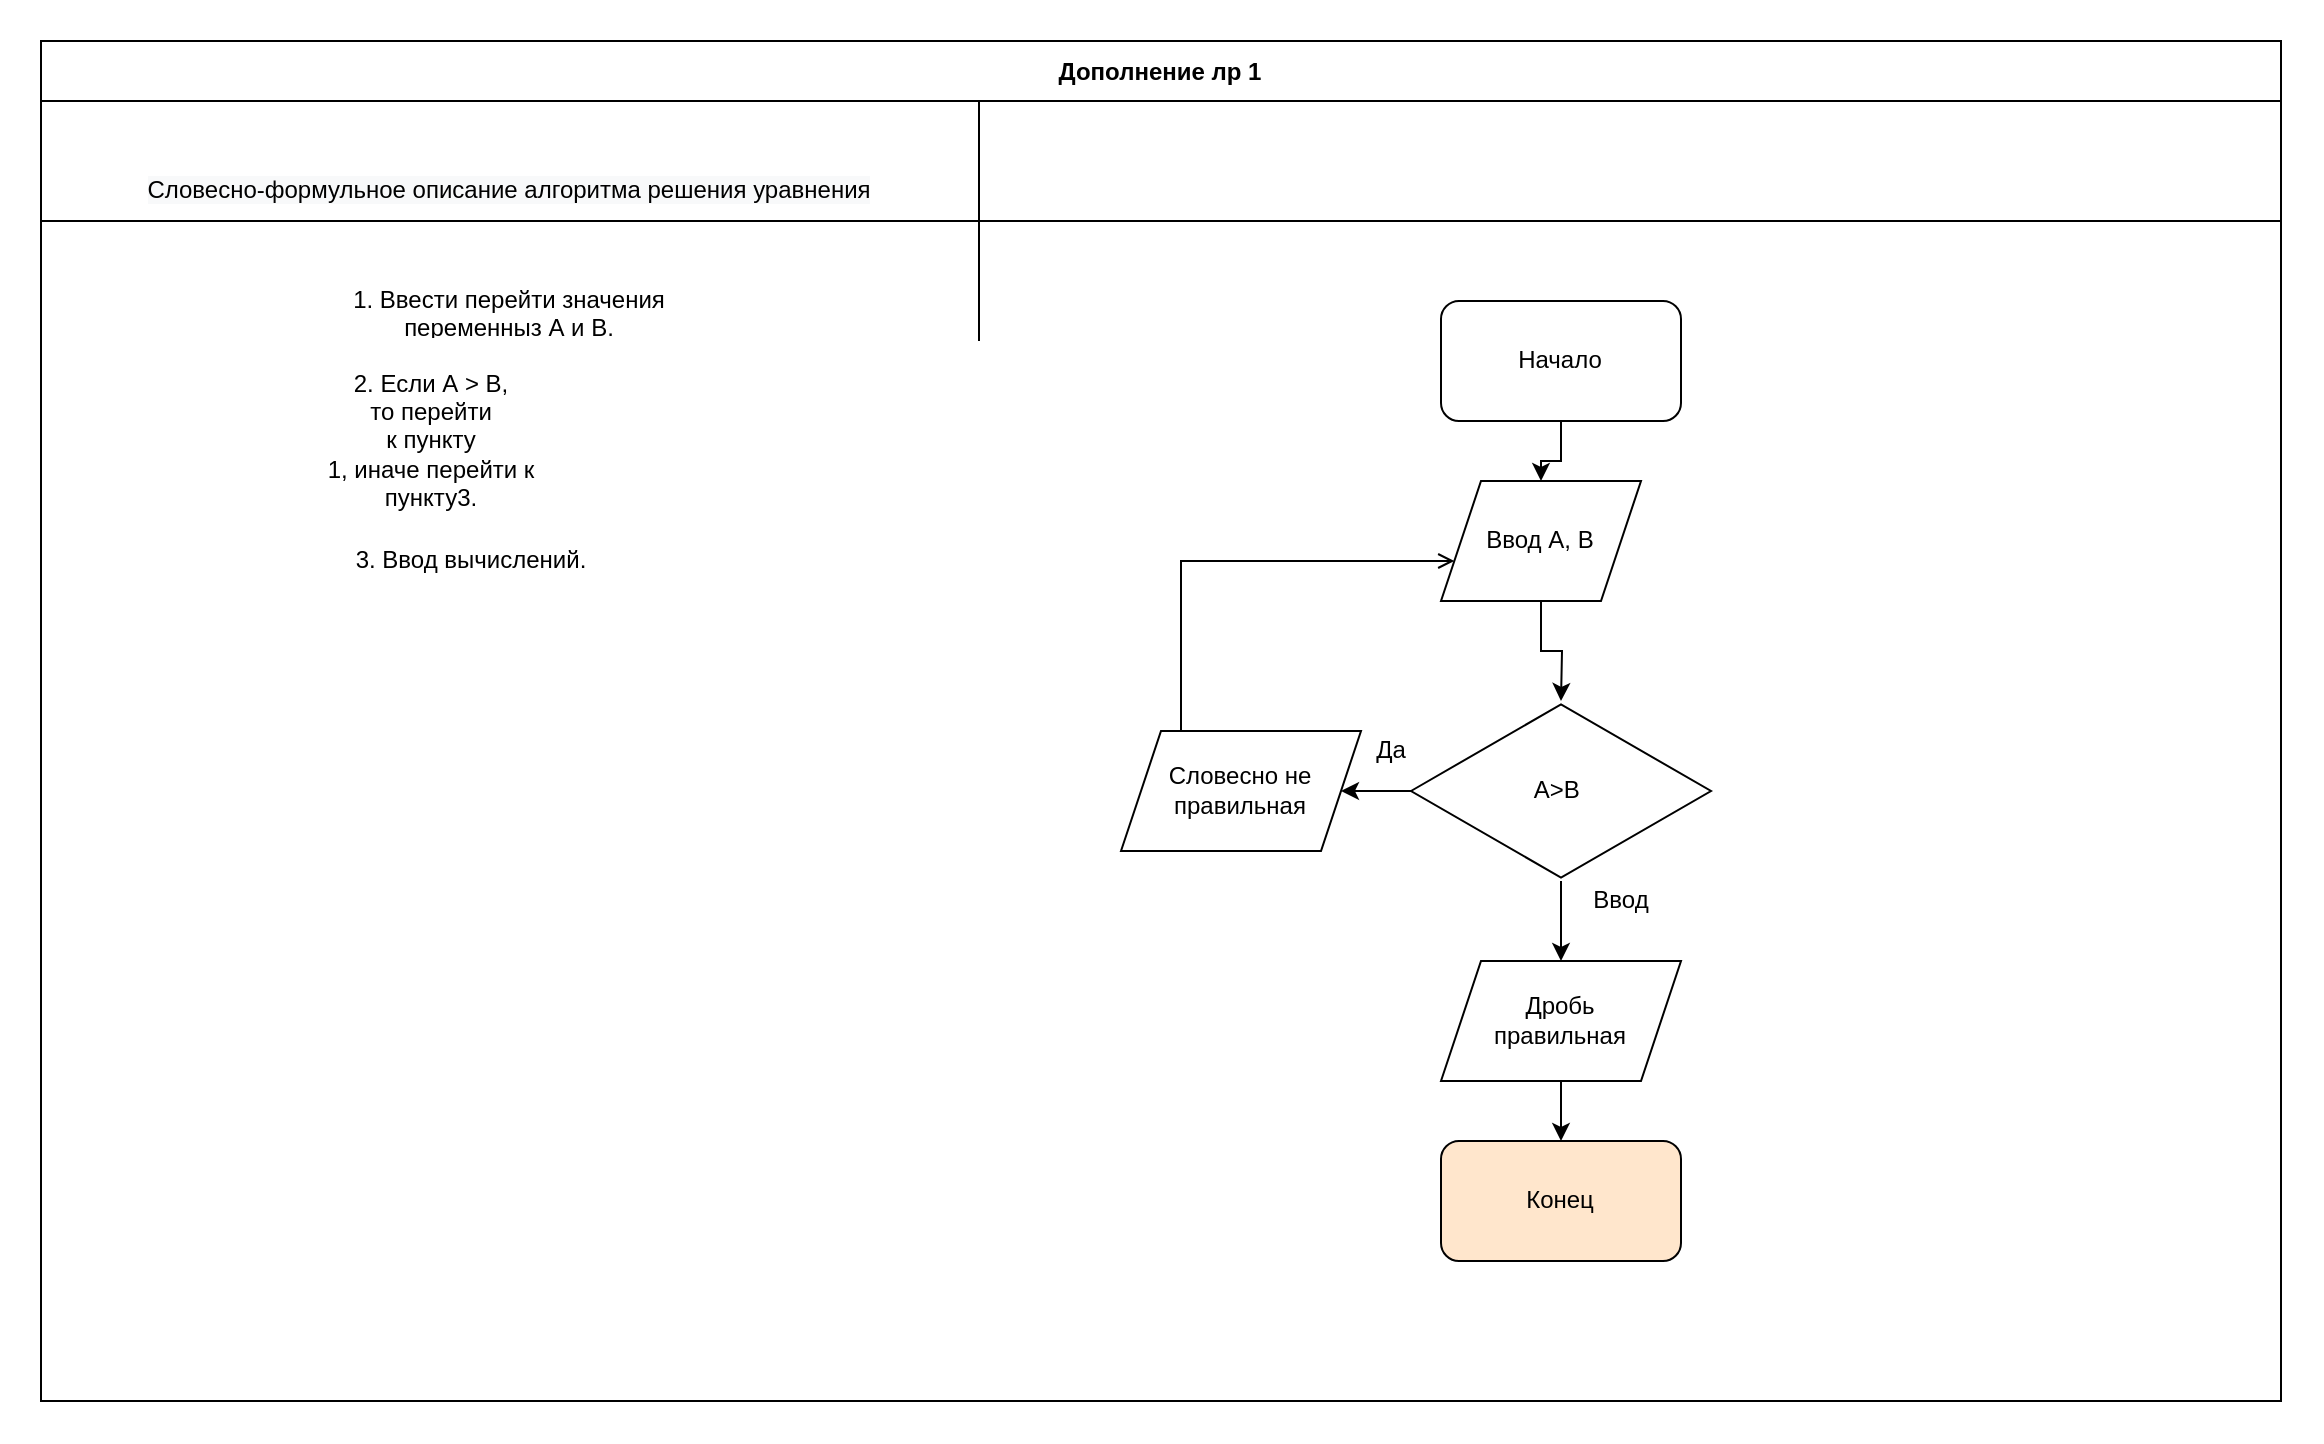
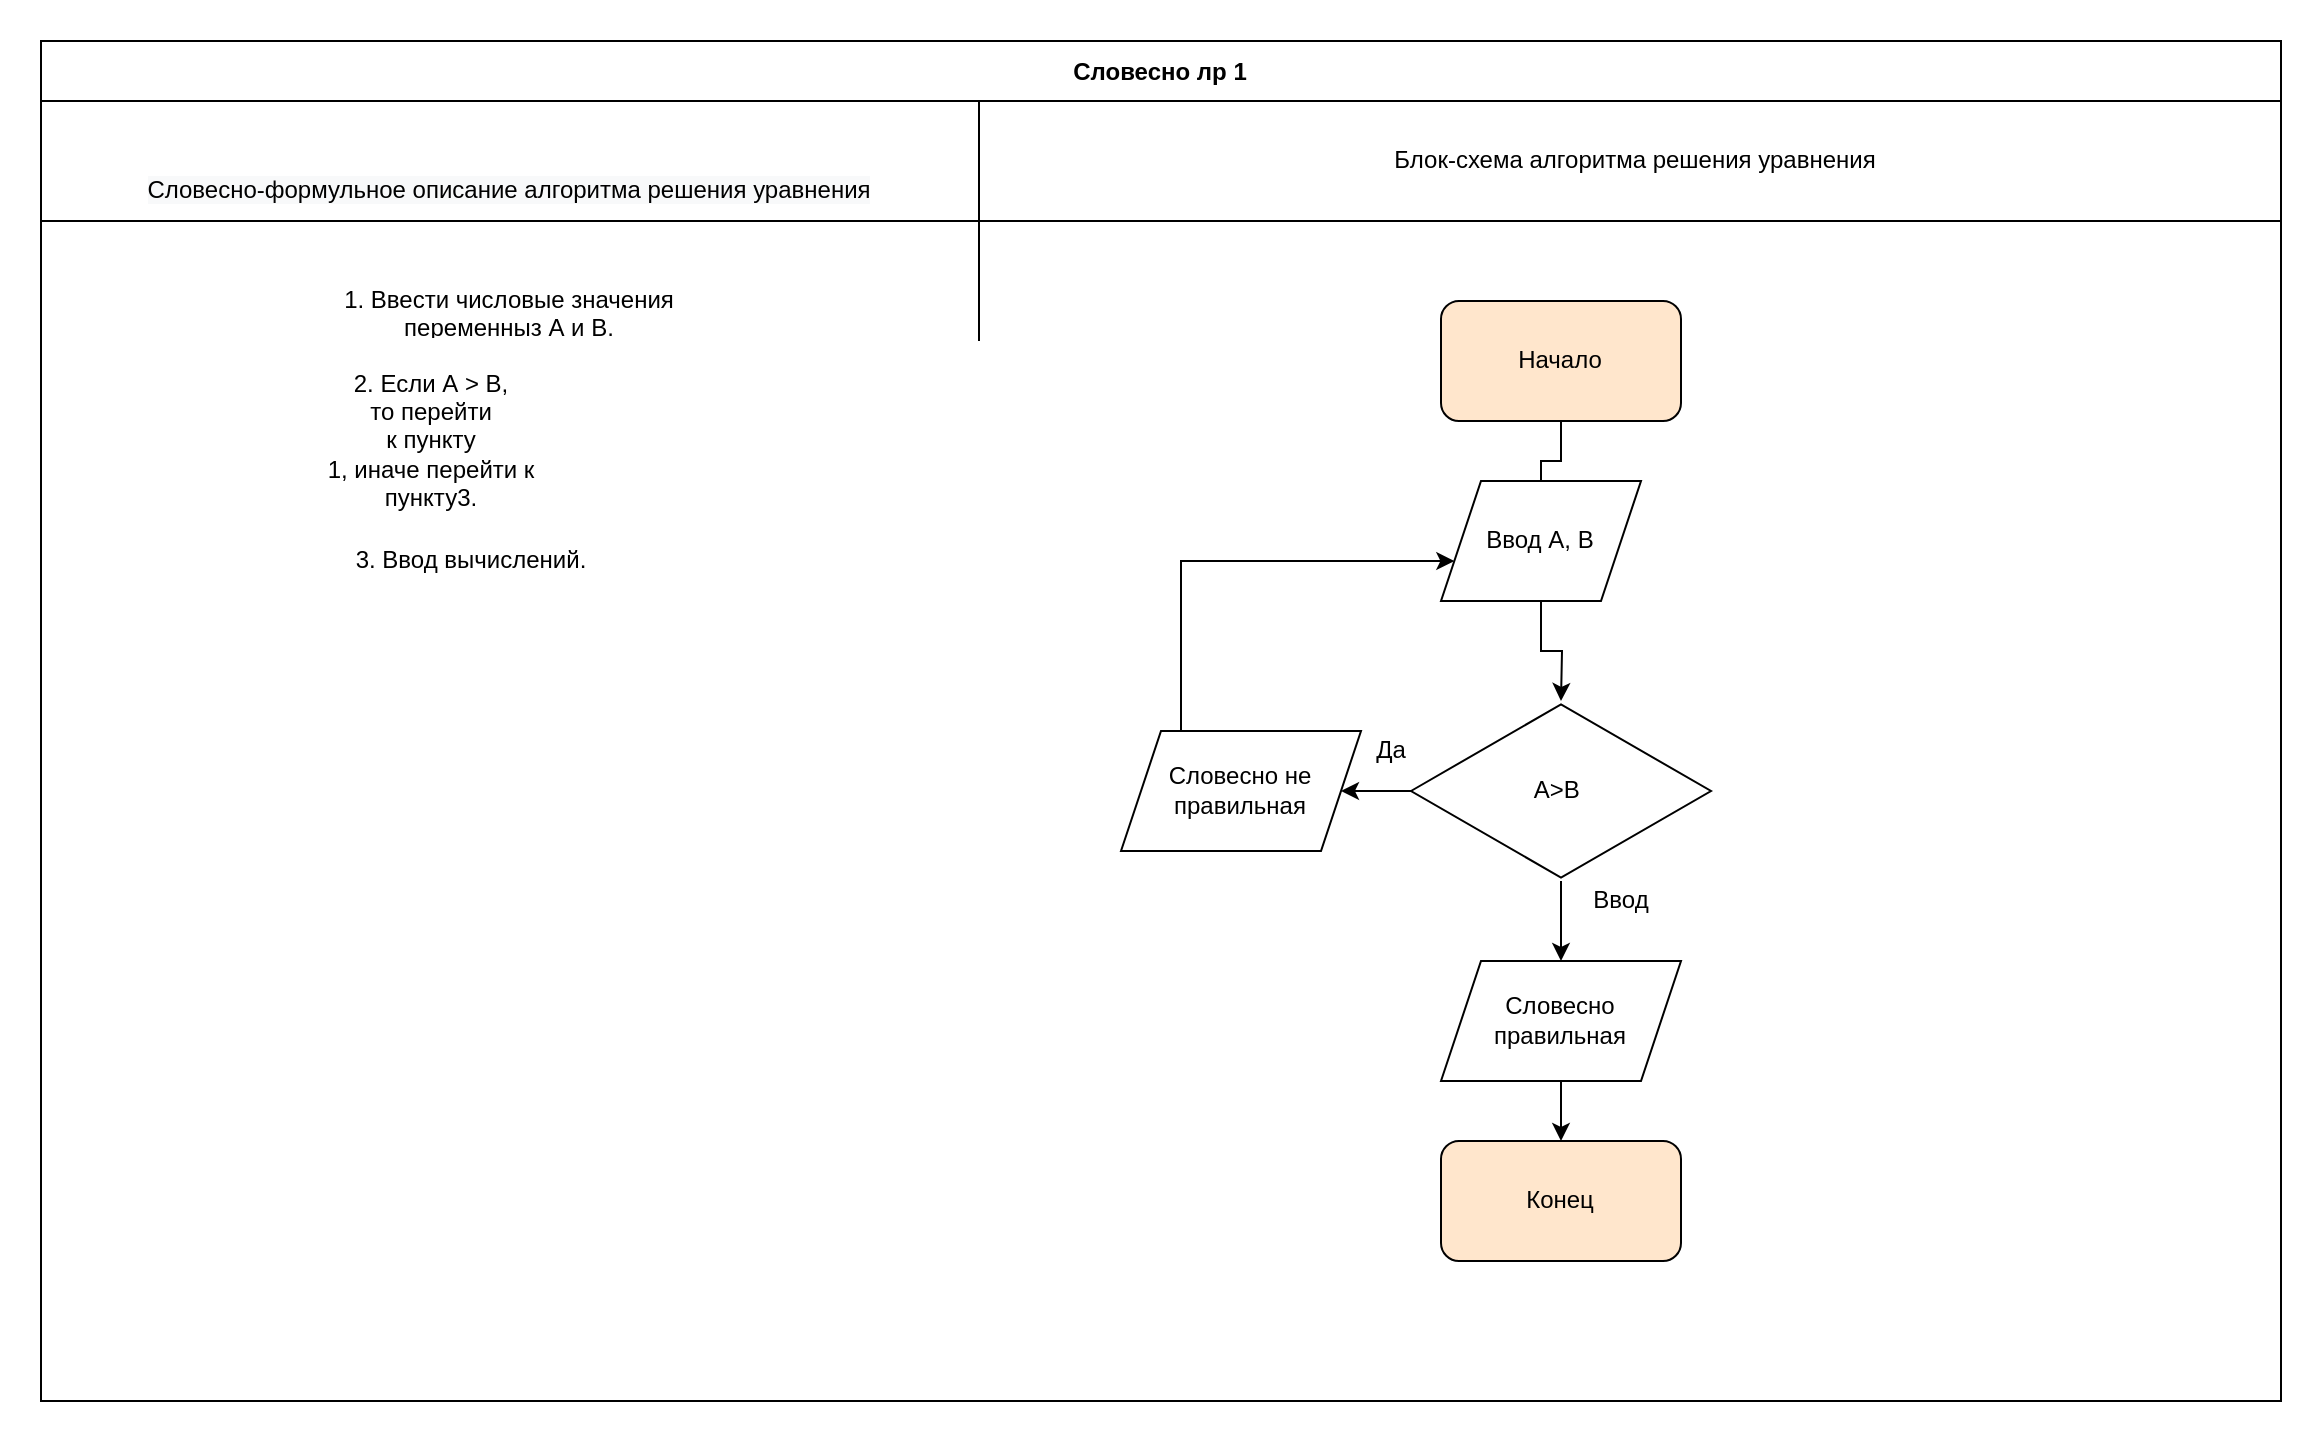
  <mxCell id="0" />
  <mxCell id="1" parent="0" />
- <mxCell id="2" value="Дополнение лр 1" style="shape=table;startSize=30;container=1;collapsible=0;childLayout=tableLayout;fixedRows=1;rowLines=0;fontStyle=1;align=center;pointerEvents=1;horizontal=1;" vertex="1" parent="1"><mxGeometry x="20" y="20" width="1120" height="680" as="geometry" /></mxCell>
+ <mxCell id="2" value="Словесно лр 1" style="shape=table;startSize=30;container=1;collapsible=0;childLayout=tableLayout;fixedRows=1;rowLines=0;fontStyle=1;align=center;pointerEvents=1;horizontal=1;" vertex="1" parent="1"><mxGeometry x="20" y="20" width="1120" height="680" as="geometry" /></mxCell>
  <mxCell id="3" value="" style="shape=partialRectangle;html=1;whiteSpace=wrap;collapsible=0;dropTarget=0;pointerEvents=1;fillColor=none;top=0;left=0;bottom=1;right=0;points=[[0,0.5],[1,0.5]];portConstraint=eastwest;" vertex="1" parent="2"><mxGeometry y="30" width="1120" height="60" as="geometry" /></mxCell>
  <mxCell id="4" value="&lt;br&gt;&lt;br&gt;&lt;span style=&quot;color: rgb(0 , 0 , 0) ; font-family: &amp;#34;helvetica&amp;#34; ; font-size: 12px ; font-style: normal ; font-weight: 400 ; letter-spacing: normal ; text-indent: 0px ; text-transform: none ; word-spacing: 0px ; background-color: rgb(248 , 249 , 250) ; display: inline ; float: none&quot;&gt;Словесно-формульное описание алгоритма решения уравнения&lt;/span&gt;" style="shape=partialRectangle;html=1;whiteSpace=wrap;connectable=0;fillColor=none;top=0;left=0;bottom=0;right=0;overflow=hidden;pointerEvents=1;align=center;verticalAlign=middle;" vertex="1" parent="3"><mxGeometry width="469" height="60" as="geometry" /></mxCell>
+ <mxCell id="5" value="&lt;span&gt;Блок-схема алгоритма решения уравнения&lt;/span&gt;" style="shape=partialRectangle;html=1;whiteSpace=wrap;connectable=0;fillColor=none;top=0;left=0;bottom=0;right=0;align=center;spacingLeft=6;overflow=hidden;pointerEvents=1;" vertex="1" parent="3"><mxGeometry x="469" width="651" height="60" as="geometry" /></mxCell>
  <mxCell id="6" value="" style="shape=partialRectangle;html=1;whiteSpace=wrap;collapsible=0;dropTarget=0;pointerEvents=1;fillColor=none;top=0;left=0;bottom=0;right=0;points=[[0,0.5],[1,0.5]];portConstraint=eastwest;" vertex="1" parent="2"><mxGeometry y="90" width="1120" height="30" as="geometry" /></mxCell>
  <mxCell id="7" value="" style="shape=partialRectangle;html=1;whiteSpace=wrap;connectable=0;fillColor=none;top=0;left=0;bottom=0;right=0;overflow=hidden;pointerEvents=1;" vertex="1" parent="6"><mxGeometry width="469" height="30" as="geometry" /></mxCell>
  <mxCell id="8" value="" style="shape=partialRectangle;html=1;whiteSpace=wrap;connectable=0;fillColor=none;top=0;left=0;bottom=0;right=0;align=left;spacingLeft=6;overflow=hidden;pointerEvents=1;" vertex="1" parent="6"><mxGeometry x="469" width="651" height="30" as="geometry" /></mxCell>
  <mxCell id="9" value="" style="shape=partialRectangle;html=1;whiteSpace=wrap;collapsible=0;dropTarget=0;pointerEvents=1;fillColor=none;top=0;left=0;bottom=0;right=0;points=[[0,0.5],[1,0.5]];portConstraint=eastwest;" vertex="1" parent="2"><mxGeometry y="120" width="1120" height="30" as="geometry" /></mxCell>
- <mxCell id="10" value="1. Ввести перейти значения&lt;br&gt;&lt;font&gt;переменныз А и В.&lt;/font&gt;" style="shape=partialRectangle;html=1;whiteSpace=wrap;connectable=0;fillColor=none;top=0;left=0;bottom=0;right=0;overflow=hidden;pointerEvents=1;" vertex="1" parent="9"><mxGeometry width="469" height="30" as="geometry" /></mxCell>
+ <mxCell id="10" value="1. Ввести числовые значения&lt;br&gt;&lt;font&gt;переменныз А и В.&lt;/font&gt;" style="shape=partialRectangle;html=1;whiteSpace=wrap;connectable=0;fillColor=none;top=0;left=0;bottom=0;right=0;overflow=hidden;pointerEvents=1;" vertex="1" parent="9"><mxGeometry width="469" height="30" as="geometry" /></mxCell>
  <mxCell id="11" value="" style="shape=partialRectangle;html=1;whiteSpace=wrap;connectable=0;fillColor=none;top=0;left=0;bottom=0;right=0;align=left;spacingLeft=6;overflow=hidden;pointerEvents=1;" vertex="1" parent="9"><mxGeometry x="469" width="651" height="30" as="geometry" /></mxCell>
- <mxCell id="12" style="edgeStyle=orthogonalEdgeStyle;rounded=0;orthogonalLoop=1;jettySize=auto;html=1;" edge="1" parent="1" source="13" target="15"><mxGeometry relative="1" as="geometry"><mxPoint x="780" y="270" as="targetPoint" /></mxGeometry></mxCell>
- <mxCell id="13" value="Начало" style="rounded=1;whiteSpace=wrap;html=1;align=center;verticalAlign=middle;" vertex="1" parent="1"><mxGeometry x="720" y="150" width="120" height="60" as="geometry" /></mxCell>
+ <mxCell id="12" style="edgeStyle=orthogonalEdgeStyle;rounded=0;orthogonalLoop=1;jettySize=auto;html=1;endArrow=none;" edge="1" parent="1" source="13" target="15"><mxGeometry relative="1" as="geometry"><mxPoint x="780" y="270" as="targetPoint" /></mxGeometry></mxCell>
+ <mxCell id="13" value="Начало" style="rounded=1;whiteSpace=wrap;html=1;align=center;verticalAlign=middle;fillColor=#ffe6cc;" vertex="1" parent="1"><mxGeometry x="720" y="150" width="120" height="60" as="geometry" /></mxCell>
  <mxCell id="14" style="edgeStyle=orthogonalEdgeStyle;rounded=0;orthogonalLoop=1;jettySize=auto;html=1;" edge="1" parent="1" source="15"><mxGeometry relative="1" as="geometry"><mxPoint x="780" y="350" as="targetPoint" /></mxGeometry></mxCell>
  <mxCell id="15" value="Ввод A, B" style="shape=parallelogram;perimeter=parallelogramPerimeter;whiteSpace=wrap;html=1;fixedSize=1;align=center;verticalAlign=middle;" vertex="1" parent="1"><mxGeometry x="720" y="240" width="100" height="60" as="geometry" /></mxCell>
  <mxCell id="16" style="edgeStyle=orthogonalEdgeStyle;rounded=0;orthogonalLoop=1;jettySize=auto;html=1;" edge="1" parent="1" source="18"><mxGeometry relative="1" as="geometry"><mxPoint x="670" y="395" as="targetPoint" /></mxGeometry></mxCell>
  <mxCell id="17" style="edgeStyle=orthogonalEdgeStyle;rounded=0;orthogonalLoop=1;jettySize=auto;html=1;" edge="1" parent="1" source="18"><mxGeometry relative="1" as="geometry"><mxPoint x="780" y="480" as="targetPoint" /></mxGeometry></mxCell>
  <mxCell id="18" value="А&amp;gt;В&amp;nbsp;" style="html=1;whiteSpace=wrap;aspect=fixed;shape=isoRectangle;align=center;verticalAlign=middle;" vertex="1" parent="1"><mxGeometry x="705" y="350" width="150" height="90" as="geometry" /></mxCell>
- <mxCell id="19" style="edgeStyle=orthogonalEdgeStyle;rounded=0;orthogonalLoop=1;jettySize=auto;html=1;endArrow=open;" edge="1" parent="1" source="20" target="15"><mxGeometry relative="1" as="geometry"><mxPoint x="620" y="280" as="targetPoint" /><Array as="points"><mxPoint x="590" y="280" /></Array></mxGeometry></mxCell>
+ <mxCell id="19" style="edgeStyle=orthogonalEdgeStyle;rounded=0;orthogonalLoop=1;jettySize=auto;html=1;" edge="1" parent="1" source="20" target="15"><mxGeometry relative="1" as="geometry"><mxPoint x="620" y="280" as="targetPoint" /><Array as="points"><mxPoint x="590" y="280" /></Array></mxGeometry></mxCell>
  <mxCell id="20" value="Словесно не&lt;br&gt;&lt;font&gt;правильная&lt;/font&gt;" style="shape=parallelogram;perimeter=parallelogramPerimeter;whiteSpace=wrap;html=1;fixedSize=1;align=center;verticalAlign=middle;" vertex="1" parent="1"><mxGeometry x="560" y="365" width="120" height="60" as="geometry" /></mxCell>
  <mxCell id="21" value="Да" style="text;html=1;align=center;verticalAlign=middle;resizable=0;points=[];autosize=1;strokeColor=none;fillColor=none;" vertex="1" parent="1"><mxGeometry x="680" y="365" width="30" height="20" as="geometry" /></mxCell>
  <mxCell id="22" value="Ввод&lt;br&gt;" style="text;html=1;align=center;verticalAlign=middle;resizable=0;points=[];autosize=1;strokeColor=none;fillColor=none;" vertex="1" parent="1"><mxGeometry x="790" y="440" width="40" height="20" as="geometry" /></mxCell>
  <mxCell id="23" style="edgeStyle=orthogonalEdgeStyle;rounded=0;orthogonalLoop=1;jettySize=auto;html=1;" edge="1" parent="1" source="24"><mxGeometry relative="1" as="geometry"><mxPoint x="780" y="570" as="targetPoint" /></mxGeometry></mxCell>
- <mxCell id="24" value="Дробь&lt;br&gt;&lt;font&gt;правильная&lt;/font&gt;" style="shape=parallelogram;perimeter=parallelogramPerimeter;whiteSpace=wrap;html=1;fixedSize=1;align=center;verticalAlign=middle;" vertex="1" parent="1"><mxGeometry x="720" y="480" width="120" height="60" as="geometry" /></mxCell>
+ <mxCell id="24" value="Словесно&lt;br&gt;&lt;font&gt;правильная&lt;/font&gt;" style="shape=parallelogram;perimeter=parallelogramPerimeter;whiteSpace=wrap;html=1;fixedSize=1;align=center;verticalAlign=middle;" vertex="1" parent="1"><mxGeometry x="720" y="480" width="120" height="60" as="geometry" /></mxCell>
  <mxCell id="25" value="Конец" style="rounded=1;whiteSpace=wrap;html=1;align=center;verticalAlign=middle;fillColor=#ffe6cc;" vertex="1" parent="1"><mxGeometry x="720" y="570" width="120" height="60" as="geometry" /></mxCell>
  <mxCell id="26" value="2. Если А &amp;gt; В,&lt;br&gt;то&amp;nbsp;&lt;font&gt;перейти&lt;br&gt;к&amp;nbsp;&lt;/font&gt;&lt;font&gt;пункту&lt;br&gt;1, иначе&amp;nbsp;&lt;/font&gt;&lt;font&gt;перейти к&lt;br&gt;&lt;/font&gt;пункту&lt;font&gt;3.&lt;/font&gt;" style="text;html=1;align=center;verticalAlign=middle;resizable=0;points=[];autosize=1;strokeColor=none;fillColor=none;" vertex="1" parent="1"><mxGeometry x="155" y="180" width="120" height="80" as="geometry" /></mxCell>
  <mxCell id="27" value="3. Ввод вычислений." style="text;html=1;align=center;verticalAlign=middle;resizable=0;points=[];autosize=1;strokeColor=none;fillColor=none;" vertex="1" parent="1"><mxGeometry x="165" y="270" width="140" height="20" as="geometry" /></mxCell>
